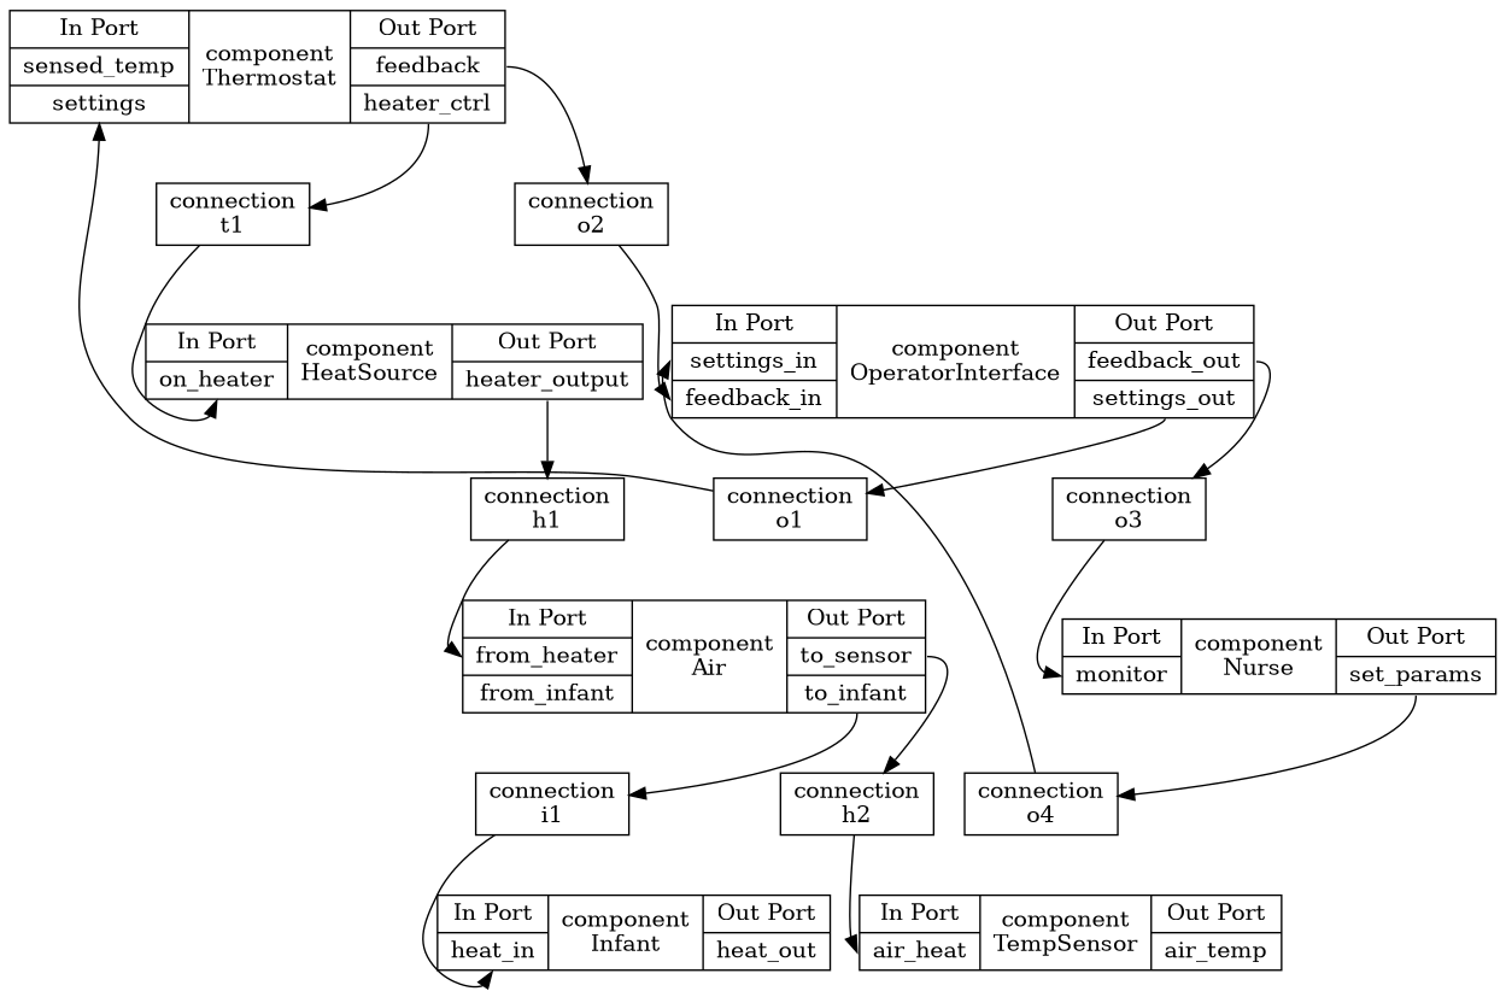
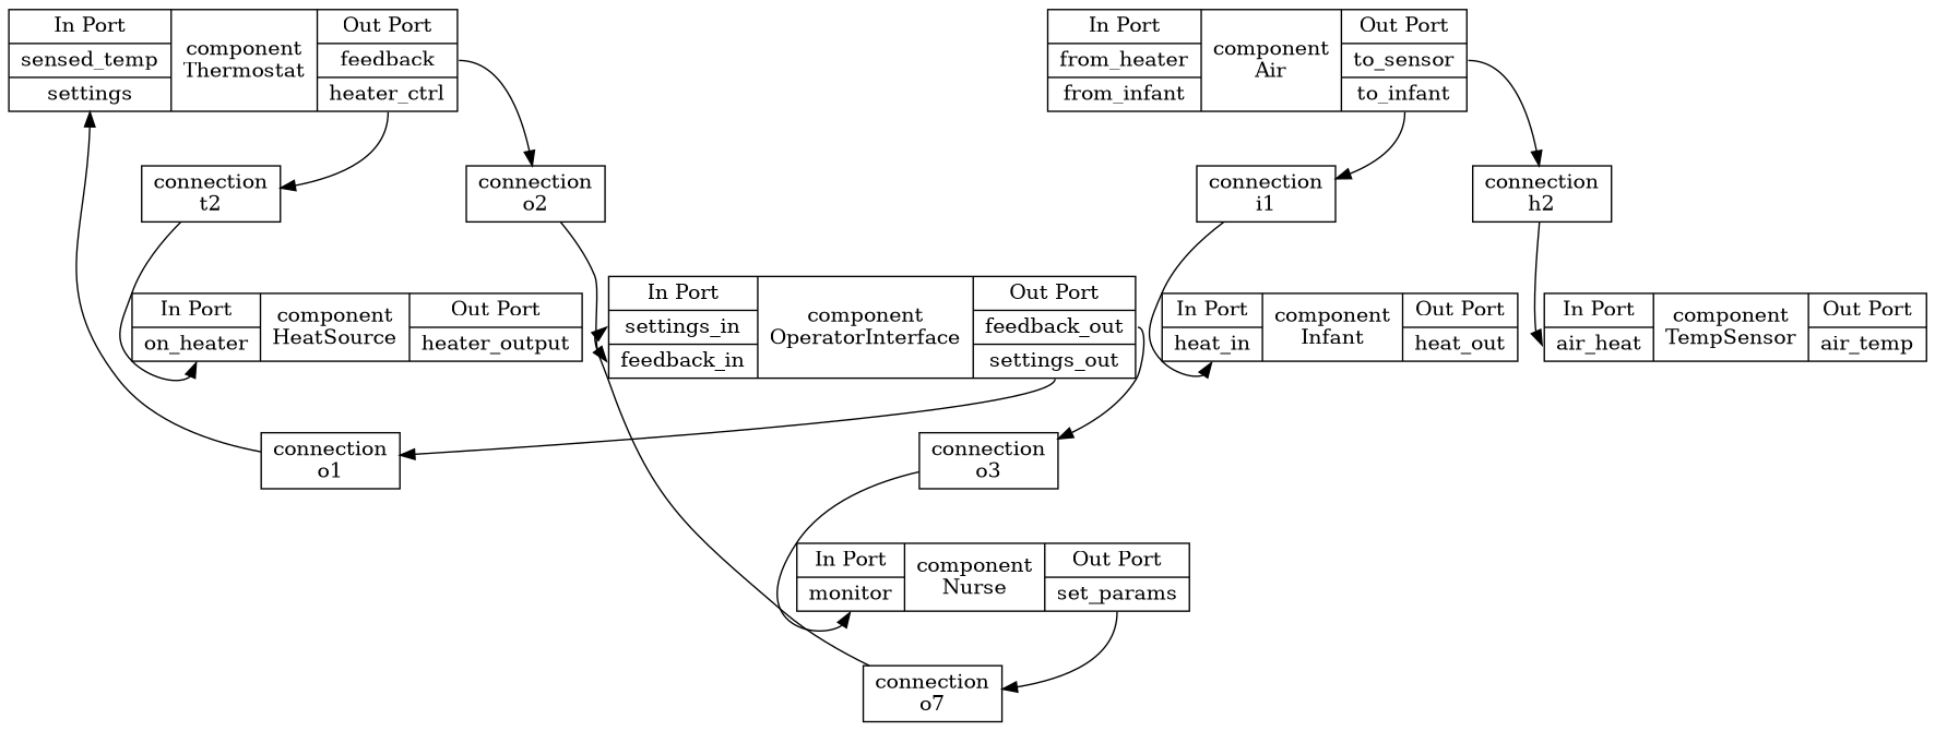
  strict digraph {
    node [shape=record]
    n1 [label="{In Port|<sensed_temp>sensed_temp|<settings>settings} |component\nThermostat|{Out Port|<feedback>feedback|<heater_ctrl>heater_ctrl} "]
-   n2 [label="connection\nt1"]
+   n2 [label="connection\nt2"]
    n3 [label="connection\no2"]
    n4 [label="{In Port|<on_heater>on_heater} |component\nHeatSource|{Out Port|<heater_output>heater_output} "]
    n5 [label="{In Port|<settings_in>settings_in|<feedback_in>feedback_in} |component\nOperatorInterface|{Out Port|<feedback_out>feedback_out|<settings_out>settings_out} "]
    n6 [label="{In Port|<monitor>monitor} |component\nNurse|{Out Port|<set_params>set_params} "]
-   n7 [label="connection\no4"]
+   n7 [label="connection\no7"]
    n8 [label="{In Port|<from_heater>from_heater|<from_infant>from_infant} |component\nAir|{Out Port|<to_sensor>to_sensor|<to_infant>to_infant} "]
    n9 [label="connection\ni1"]
    n10 [label="connection\nh2"]
    n11 [label="{In Port|<heat_in>heat_in} |component\nInfant|{Out Port|<heat_out>heat_out} "]
    n12 [label="{In Port|<air_heat>air_heat} |component\nTempSensor|{Out Port|<air_temp>air_temp} "]
    n13 [label="connection\no3"]
    n14 [label="connection\no1"]
-   n15 [label="connection\nh1"]
    n1 -> n2 [tailport=heater_ctrl]
    n1 -> n3 [tailport=feedback]
    n2 -> n4 [headport=on_heater]
    n3 -> n5 [headport=feedback_in]
-   n4 -> n15 [tailport=heater_output]
    n5 -> n13 [tailport=feedback_out]
    n5 -> n14 [tailport=settings_out]
    n6 -> n7 [tailport=set_params]
    n7 -> n5 [headport=settings_in]
    n8 -> n9 [tailport=to_infant]
    n8 -> n10 [tailport=to_sensor]
    n9 -> n11 [headport=heat_in]
    n10 -> n12 [headport=air_heat]
    n13 -> n6 [headport=monitor]
    n14 -> n1 [headport=settings]
-   n15 -> n8 [headport=from_heater]
  }
